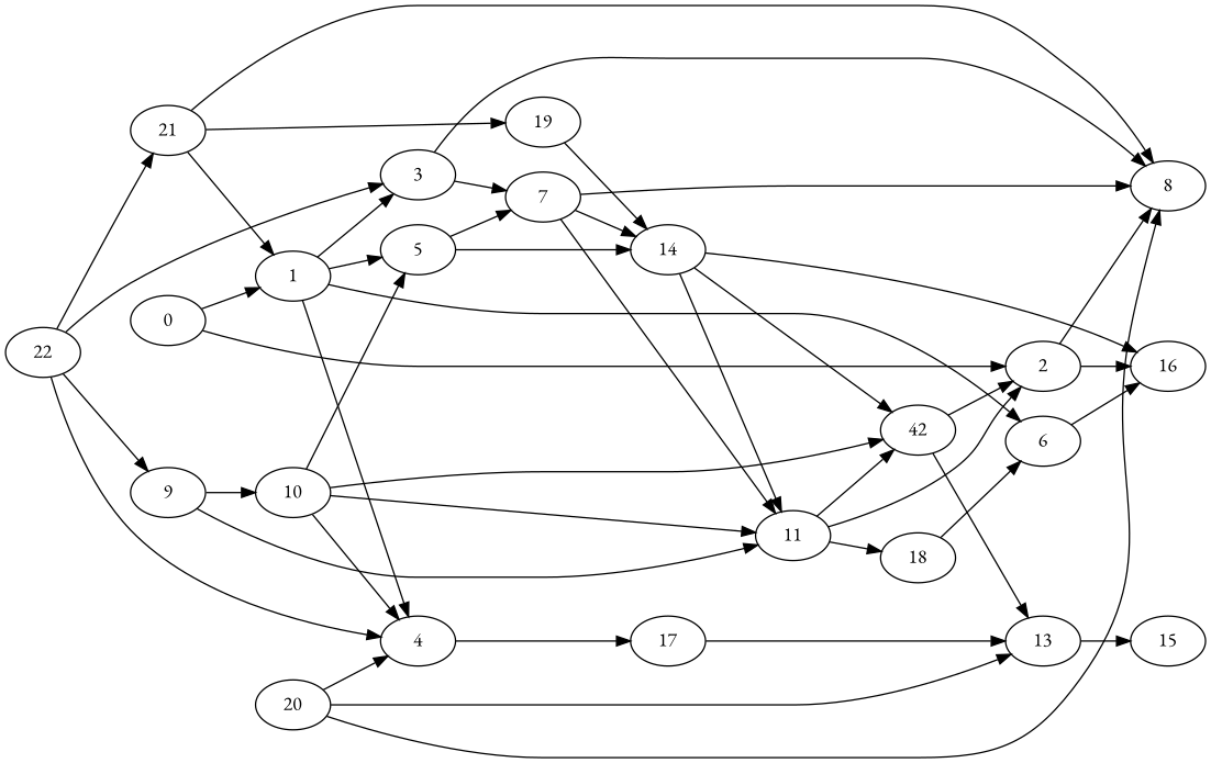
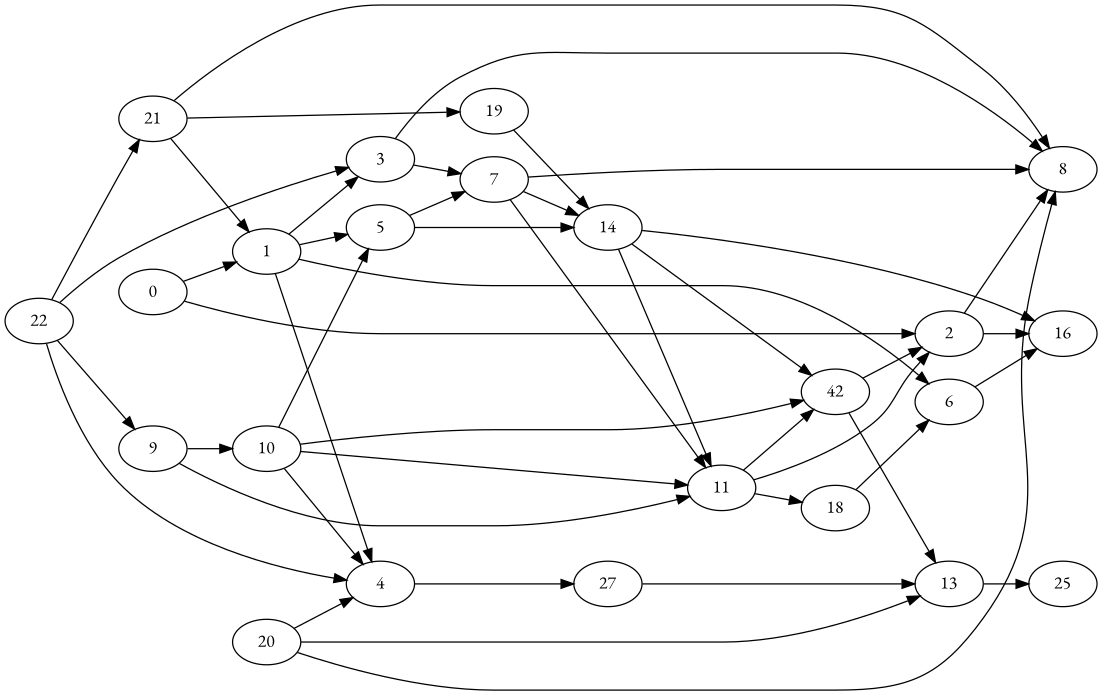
  strict digraph {
    fontname="EB Garamond"
    rankdir=LR
    node [fontname="EB Garamond"]
    edge [fontname="EB Garamond"]
    0
    1
    2
    3
    4
    5
    6
    8
    16
    7
-   17
+   17 [label=27]
    14
    11
    13
    n15 [label=42]
    18
-   15
+   15 [label=25]
    9
    10
    19
    20
    21
    22
    0 -> 1
    0 -> 2
    1 -> 3
    1 -> 4
    1 -> 5
    1 -> 6
    2 -> 8
    2 -> 16
    3 -> 8
    3 -> 7
    4 -> 17
    5 -> 7
    5 -> 14
    6 -> 16
    7 -> 8
    7 -> 14
    7 -> 11
    17 -> 13
    14 -> 16
    14 -> 11
    14 -> n15
    11 -> 2
    11 -> n15
    11 -> 18
    13 -> 15
    n15 -> 2
    n15 -> 13
    18 -> 6
    9 -> 11
    9 -> 10
    10 -> 4
    10 -> 5
    10 -> 11
    10 -> n15
    19 -> 14
    20 -> 4
    20 -> 8
    20 -> 13
    21 -> 1
    21 -> 8
    21 -> 19
    22 -> 3
    22 -> 4
    22 -> 9
    22 -> 21
  }
